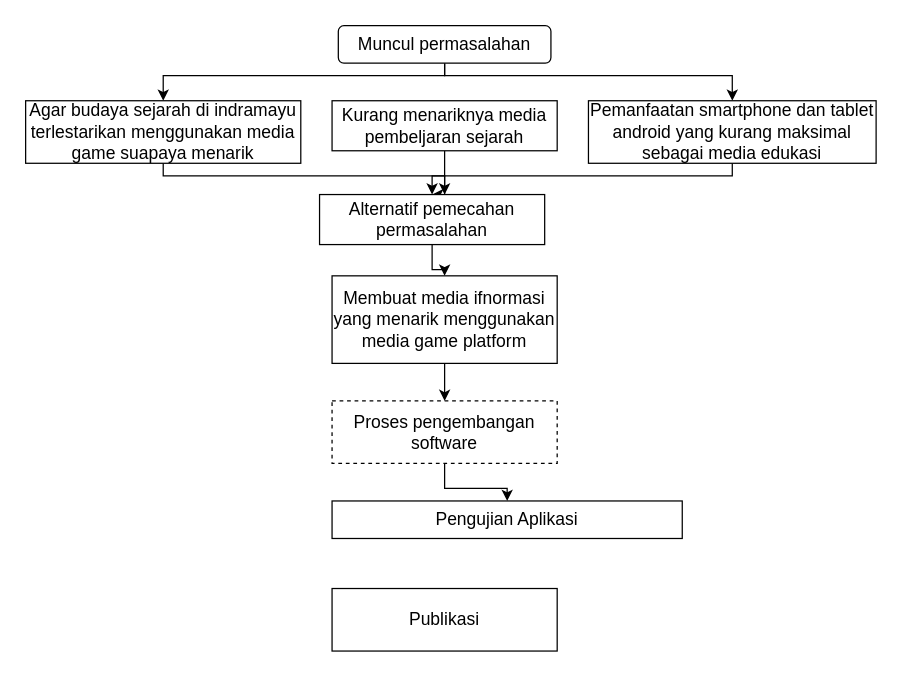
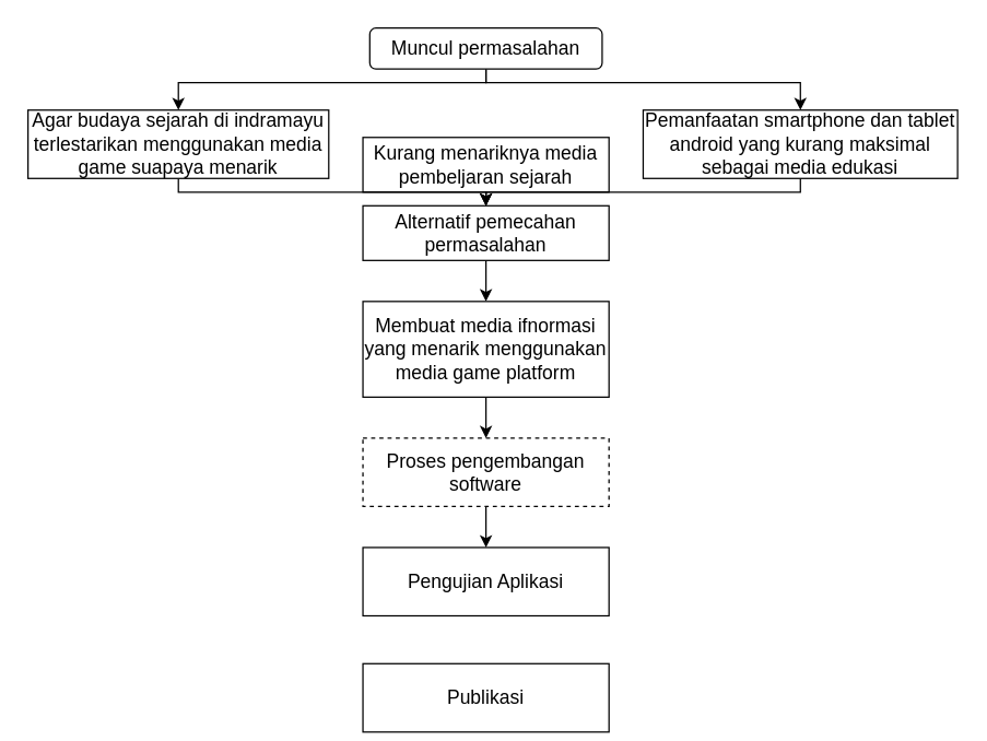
  <mxCell id="0" />
  <mxCell id="1" parent="0" />
  <mxCell id="2" style="edgeStyle=orthogonalEdgeStyle;rounded=0;orthogonalLoop=1;jettySize=auto;html=1;fontSize=14;" edge="1" parent="1" source="4" target="8"><mxGeometry relative="1" as="geometry"><Array as="points"><mxPoint x="355" y="60" /><mxPoint x="130" y="60" /></Array></mxGeometry></mxCell>
  <mxCell id="3" style="edgeStyle=orthogonalEdgeStyle;rounded=0;orthogonalLoop=1;jettySize=auto;html=1;entryX=0.5;entryY=0;entryDx=0;entryDy=0;fontSize=14;" edge="1" parent="1" source="4" target="10"><mxGeometry relative="1" as="geometry"><Array as="points"><mxPoint x="355" y="60" /><mxPoint x="585" y="60" /></Array></mxGeometry></mxCell>
  <mxCell id="4" value="Muncul permasalahan" style="whiteSpace=wrap;html=1;fontSize=14;rounded=1;" vertex="1" parent="1"><mxGeometry x="270" y="20" width="170" height="30" as="geometry" /></mxCell>
  <mxCell id="5" style="edgeStyle=orthogonalEdgeStyle;rounded=0;orthogonalLoop=1;jettySize=auto;html=1;entryX=0.5;entryY=0;entryDx=0;entryDy=0;fontSize=14;" edge="1" parent="1" source="6" target="12"><mxGeometry relative="1" as="geometry" /></mxCell>
- <mxCell id="6" value="Kurang menariknya media pembeljaran sejarah" style="rounded=0;whiteSpace=wrap;html=1;fontSize=14;" vertex="1" parent="1"><mxGeometry x="265" y="80" width="180" height="40" as="geometry" /></mxCell>
+ <mxCell id="6" value="Kurang menariknya media pembeljaran sejarah" style="rounded=0;whiteSpace=wrap;html=1;fontSize=14;" vertex="1" parent="1"><mxGeometry x="265" y="100" width="180" height="40" as="geometry" /></mxCell>
  <mxCell id="7" style="edgeStyle=orthogonalEdgeStyle;rounded=0;orthogonalLoop=1;jettySize=auto;html=1;entryX=0.5;entryY=0;entryDx=0;entryDy=0;fontSize=14;" edge="1" parent="1" source="8" target="12"><mxGeometry relative="1" as="geometry"><Array as="points"><mxPoint x="130" y="140" /><mxPoint x="355" y="140" /></Array></mxGeometry></mxCell>
  <mxCell id="8" value="Agar budaya sejarah di indramayu terlestarikan menggunakan media game suapaya menarik" style="rounded=0;whiteSpace=wrap;html=1;fontSize=14;" vertex="1" parent="1"><mxGeometry x="20" y="80" width="220" height="50" as="geometry" /></mxCell>
  <mxCell id="9" style="edgeStyle=orthogonalEdgeStyle;rounded=0;orthogonalLoop=1;jettySize=auto;html=1;fontSize=14;" edge="1" parent="1" source="10" target="12"><mxGeometry relative="1" as="geometry"><Array as="points"><mxPoint x="585" y="140" /><mxPoint x="355" y="140" /></Array></mxGeometry></mxCell>
  <mxCell id="10" value="Pemanfaatan smartphone dan tablet android yang kurang maksimal sebagai media edukasi" style="rounded=0;whiteSpace=wrap;html=1;fontSize=14;" vertex="1" parent="1"><mxGeometry x="470" y="80" width="230" height="50" as="geometry" /></mxCell>
  <mxCell id="11" style="edgeStyle=orthogonalEdgeStyle;rounded=0;orthogonalLoop=1;jettySize=auto;html=1;entryX=0.5;entryY=0;entryDx=0;entryDy=0;fontSize=14;" edge="1" parent="1" source="12" target="14"><mxGeometry relative="1" as="geometry" /></mxCell>
- <mxCell id="12" value="Alternatif pemecahan permasalahan" style="rounded=0;whiteSpace=wrap;html=1;fontSize=14;" vertex="1" parent="1"><mxGeometry x="255" y="155" width="180" height="40" as="geometry" /></mxCell>
+ <mxCell id="12" value="Alternatif pemecahan permasalahan" style="rounded=0;whiteSpace=wrap;html=1;fontSize=14;" vertex="1" parent="1"><mxGeometry x="265" y="150" width="180" height="40" as="geometry" /></mxCell>
  <mxCell id="13" style="edgeStyle=orthogonalEdgeStyle;rounded=0;orthogonalLoop=1;jettySize=auto;html=1;fontSize=14;" edge="1" parent="1" source="14" target="16"><mxGeometry relative="1" as="geometry" /></mxCell>
  <mxCell id="14" value="Membuat media ifnormasi yang menarik menggunakan media game platform" style="rounded=0;whiteSpace=wrap;html=1;fontSize=14;" vertex="1" parent="1"><mxGeometry x="265" y="220" width="180" height="70" as="geometry" /></mxCell>
  <mxCell id="15" style="edgeStyle=orthogonalEdgeStyle;rounded=0;orthogonalLoop=1;jettySize=auto;html=1;entryX=0.5;entryY=0;entryDx=0;entryDy=0;fontSize=14;" edge="1" parent="1" source="16" target="17"><mxGeometry relative="1" as="geometry" /></mxCell>
  <mxCell id="16" value="Proses pengembangan software" style="rounded=0;whiteSpace=wrap;html=1;fontSize=14;dashed=1;" vertex="1" parent="1"><mxGeometry x="265" y="320" width="180" height="50" as="geometry" /></mxCell>
- <mxCell id="17" value="Pengujian Aplikasi" style="rounded=0;whiteSpace=wrap;html=1;fontSize=14;" vertex="1" parent="1"><mxGeometry x="265" y="400" width="280" height="30" as="geometry" /></mxCell>
- <mxCell id="18" value="Publikasi" style="rounded=0;whiteSpace=wrap;html=1;fontSize=14;" vertex="1" parent="1"><mxGeometry x="265" y="470" width="180" height="50" as="geometry" /></mxCell>
+ <mxCell id="17" value="Pengujian Aplikasi" style="rounded=0;whiteSpace=wrap;html=1;fontSize=14;" vertex="1" parent="1"><mxGeometry x="265" y="400" width="180" height="50" as="geometry" /></mxCell>
+ <mxCell id="18" value="Publikasi" style="rounded=0;whiteSpace=wrap;html=1;fontSize=14;" vertex="1" parent="1"><mxGeometry x="265" y="485" width="180" height="50" as="geometry" /></mxCell>
